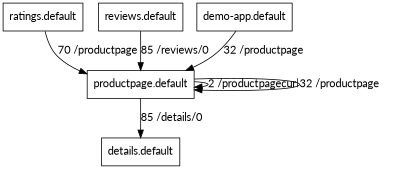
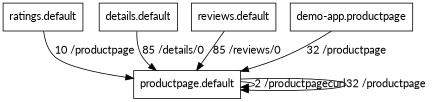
  digraph {
    fontname=Lato
    rankdir=TB
    node [fontname=Lato shape=box]
    edge [fontname=Lato]
    "ratings.default"
    "productpage.default"
    "details.default"
    "reviews.default"
-   "demo-app.default"
-   "ratings.default" -> "productpage.default" [label="70 /productpage"]
+   "demo-app.default" [label="demo-app.productpage"]
+   "ratings.default" -> "productpage.default" [label="10 /productpage"]
    "productpage.default" -> "productpage.default" [label="2 /productpagecurl"]
    "productpage.default" -> "productpage.default" [label="32 /productpage"]
-   "productpage.default" -> "details.default" [label="85 /details/0"]
+   "details.default" -> "productpage.default" [label="85 /details/0"]
    "reviews.default" -> "productpage.default" [label="85 /reviews/0"]
    "demo-app.default" -> "productpage.default" [label="32 /productpage"]
  }
